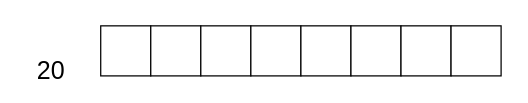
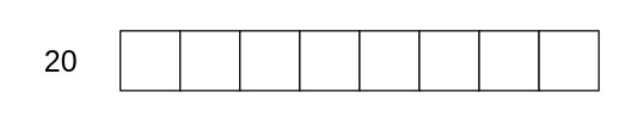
  <mxCell id="0" />
  <mxCell id="1" parent="0" />
  <mxCell id="2" value="" style="rounded=0;whiteSpace=wrap;html=1;" vertex="1" parent="1"><mxGeometry x="80" y="20" width="40" height="40" as="geometry" /></mxCell>
  <mxCell id="3" value="" style="rounded=0;whiteSpace=wrap;html=1;" vertex="1" parent="1"><mxGeometry x="120" y="20" width="40" height="40" as="geometry" /></mxCell>
  <mxCell id="4" value="" style="rounded=0;whiteSpace=wrap;html=1;" vertex="1" parent="1"><mxGeometry x="160" y="20" width="40" height="40" as="geometry" /></mxCell>
  <mxCell id="5" value="" style="rounded=0;whiteSpace=wrap;html=1;" vertex="1" parent="1"><mxGeometry x="200" y="20" width="40" height="40" as="geometry" /></mxCell>
  <mxCell id="6" value="" style="rounded=0;whiteSpace=wrap;html=1;" vertex="1" parent="1"><mxGeometry x="240" y="20" width="40" height="40" as="geometry" /></mxCell>
  <mxCell id="7" value="" style="rounded=0;whiteSpace=wrap;html=1;" vertex="1" parent="1"><mxGeometry x="280" y="20" width="40" height="40" as="geometry" /></mxCell>
  <mxCell id="8" value="" style="rounded=0;whiteSpace=wrap;html=1;" vertex="1" parent="1"><mxGeometry x="320" y="20" width="40" height="40" as="geometry" /></mxCell>
  <mxCell id="9" value="" style="rounded=0;whiteSpace=wrap;html=1;" vertex="1" parent="1"><mxGeometry x="360" y="20" width="40" height="40" as="geometry" /></mxCell>
- <mxCell id="10" value="&lt;font style=&quot;font-size: 20px&quot;&gt;20&lt;/font&gt;" style="text;html=1;align=center;verticalAlign=middle;resizable=0;points=[];autosize=1;strokeColor=none;fillColor=none;" vertex="1" parent="1"><mxGeometry x="20" y="45" width="40" height="20" as="geometry" /></mxCell>
+ <mxCell id="10" value="&lt;font style=&quot;font-size: 20px&quot;&gt;20&lt;/font&gt;" style="text;html=1;align=center;verticalAlign=middle;resizable=0;points=[];autosize=1;strokeColor=none;fillColor=none;" vertex="1" parent="1"><mxGeometry x="20" y="30" width="40" height="20" as="geometry" /></mxCell>
